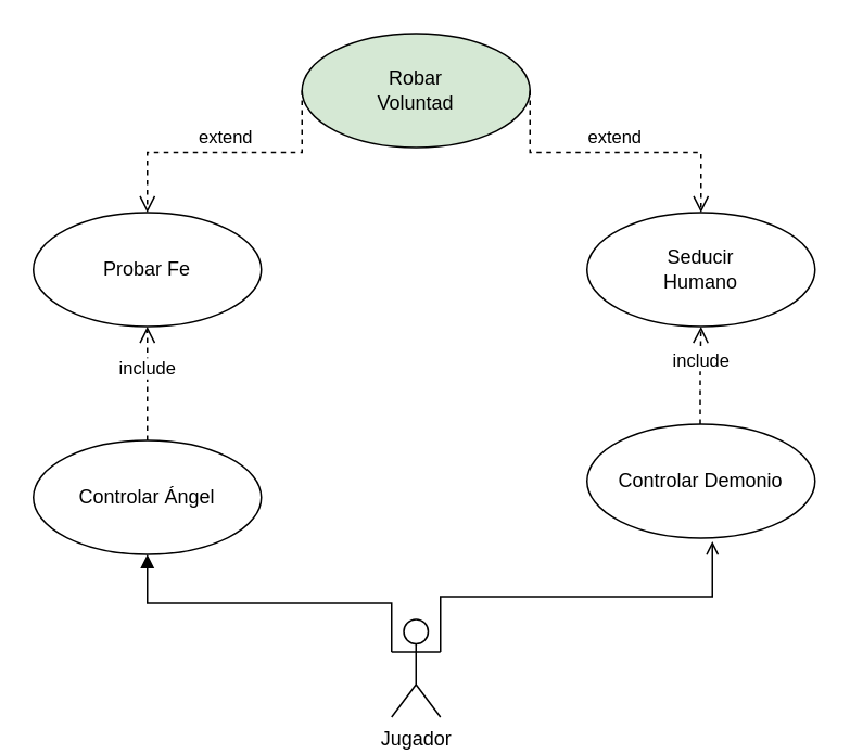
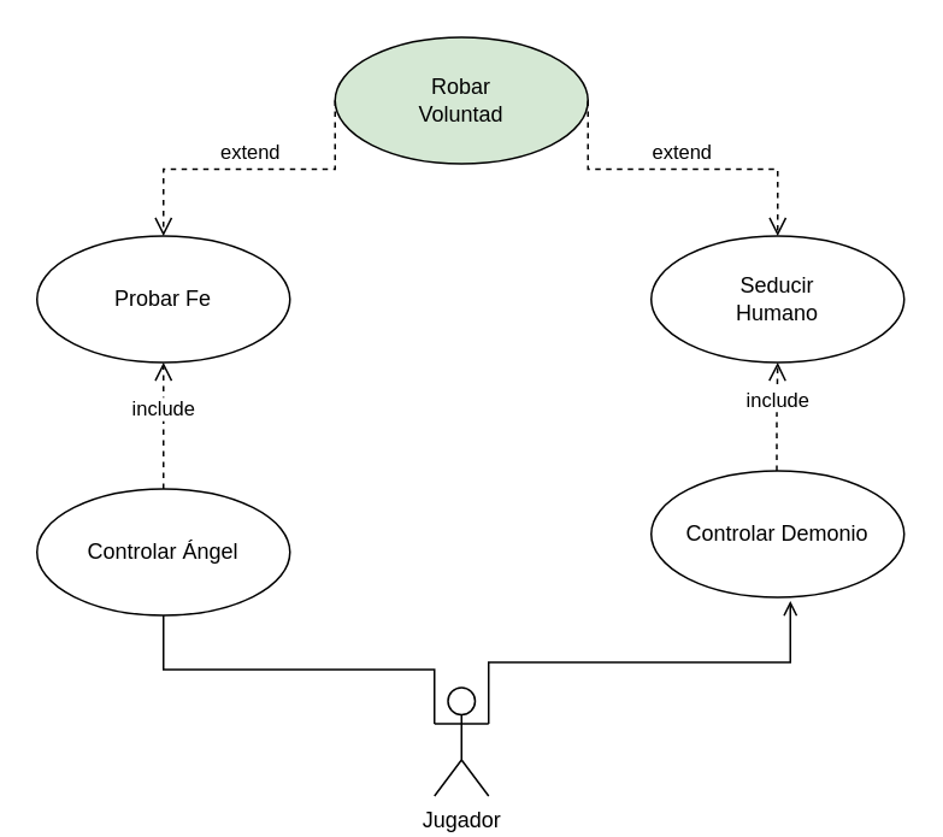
  <mxCell id="0" />
  <mxCell id="1" parent="0" />
  <mxCell id="2" value="Jugador" style="shape=umlActor;verticalLabelPosition=bottom;verticalAlign=top;html=1;outlineConnect=0;" parent="1" vertex="1"><mxGeometry x="240" y="380" width="30" height="60" as="geometry" /></mxCell>
  <mxCell id="3" value="Controlar Ángel" style="ellipse;whiteSpace=wrap;html=1;" parent="1" vertex="1"><mxGeometry x="20" y="270" width="140" height="70" as="geometry" /></mxCell>
  <mxCell id="4" value="Controlar Demonio" style="ellipse;whiteSpace=wrap;html=1;" parent="1" vertex="1"><mxGeometry x="360" y="260" width="140" height="70" as="geometry" /></mxCell>
  <mxCell id="5" value="Probar Fe" style="ellipse;whiteSpace=wrap;html=1;" parent="1" vertex="1"><mxGeometry x="20" y="130" width="140" height="70" as="geometry" /></mxCell>
  <mxCell id="6" value="&lt;div&gt;Seducir&lt;/div&gt;&lt;div&gt;Humano&lt;br&gt;&lt;/div&gt;" style="ellipse;whiteSpace=wrap;html=1;" parent="1" vertex="1"><mxGeometry x="360" y="130" width="140" height="70" as="geometry" /></mxCell>
  <mxCell id="7" value="&lt;div&gt;Robar&lt;/div&gt;&lt;div&gt;Voluntad&lt;br&gt;&lt;/div&gt;" style="ellipse;whiteSpace=wrap;html=1;fillColor=#d5e8d4;" parent="1" vertex="1"><mxGeometry x="185" y="20" width="140" height="70" as="geometry" /></mxCell>
  <mxCell id="8" value="include" style="html=1;verticalAlign=bottom;endArrow=open;dashed=1;endSize=8;edgeStyle=elbowEdgeStyle;elbow=vertical;curved=0;rounded=0;exitX=0.5;exitY=0;exitDx=0;exitDy=0;entryX=0.5;entryY=1;entryDx=0;entryDy=0;" parent="1" source="3" target="5" edge="1"><mxGeometry relative="1" as="geometry"><mxPoint x="320" y="310" as="sourcePoint" /><mxPoint x="240" y="310" as="targetPoint" /></mxGeometry></mxCell>
  <mxCell id="9" value="include" style="html=1;verticalAlign=bottom;endArrow=open;dashed=1;endSize=8;edgeStyle=elbowEdgeStyle;elbow=vertical;curved=0;rounded=0;exitX=0.5;exitY=0;exitDx=0;exitDy=0;" parent="1" edge="1"><mxGeometry relative="1" as="geometry"><mxPoint x="429.5" y="260" as="sourcePoint" /><mxPoint x="430" y="200" as="targetPoint" /></mxGeometry></mxCell>
- <mxCell id="10" value="" style="html=1;verticalAlign=bottom;endArrow=block;edgeStyle=elbowEdgeStyle;elbow=vertical;curved=0;rounded=0;exitX=0;exitY=0.333;exitDx=0;exitDy=0;exitPerimeter=0;entryX=0.5;entryY=1;entryDx=0;entryDy=0;" parent="1" source="2" target="3" edge="1"><mxGeometry width="80" relative="1" as="geometry"><mxPoint x="240" y="310" as="sourcePoint" /><mxPoint x="320" y="310" as="targetPoint" /></mxGeometry></mxCell>
+ <mxCell id="10" value="" style="html=1;verticalAlign=bottom;endArrow=none;edgeStyle=elbowEdgeStyle;elbow=vertical;curved=0;rounded=0;exitX=0;exitY=0.333;exitDx=0;exitDy=0;exitPerimeter=0;entryX=0.5;entryY=1;entryDx=0;entryDy=0;" parent="1" source="2" target="3" edge="1"><mxGeometry width="80" relative="1" as="geometry"><mxPoint x="240" y="310" as="sourcePoint" /><mxPoint x="320" y="310" as="targetPoint" /></mxGeometry></mxCell>
  <mxCell id="11" value="" style="html=1;verticalAlign=bottom;endArrow=open;edgeStyle=elbowEdgeStyle;elbow=vertical;curved=0;rounded=0;exitX=1;exitY=0.333;exitDx=0;exitDy=0;exitPerimeter=0;entryX=0.55;entryY=1.029;entryDx=0;entryDy=0;entryPerimeter=0;" parent="1" source="2" target="4" edge="1"><mxGeometry width="80" relative="1" as="geometry"><mxPoint x="250" y="410" as="sourcePoint" /><mxPoint x="100" y="350" as="targetPoint" /></mxGeometry></mxCell>
  <mxCell id="12" value="extend" style="html=1;verticalAlign=bottom;endArrow=open;dashed=1;endSize=8;edgeStyle=elbowEdgeStyle;elbow=vertical;curved=0;rounded=0;exitX=0;exitY=0.5;exitDx=0;exitDy=0;entryX=0.5;entryY=0;entryDx=0;entryDy=0;" parent="1" source="7" target="5" edge="1"><mxGeometry relative="1" as="geometry"><mxPoint x="220" y="180" as="sourcePoint" /><mxPoint x="220" y="110" as="targetPoint" /></mxGeometry></mxCell>
  <mxCell id="13" value="extend" style="html=1;verticalAlign=bottom;endArrow=open;dashed=1;endSize=8;edgeStyle=elbowEdgeStyle;elbow=vertical;curved=0;rounded=0;exitX=1;exitY=0.5;exitDx=0;exitDy=0;entryX=0.5;entryY=0;entryDx=0;entryDy=0;" parent="1" source="7" target="6" edge="1"><mxGeometry relative="1" as="geometry"><mxPoint x="195" y="65" as="sourcePoint" /><mxPoint x="100" y="140" as="targetPoint" /></mxGeometry></mxCell>
